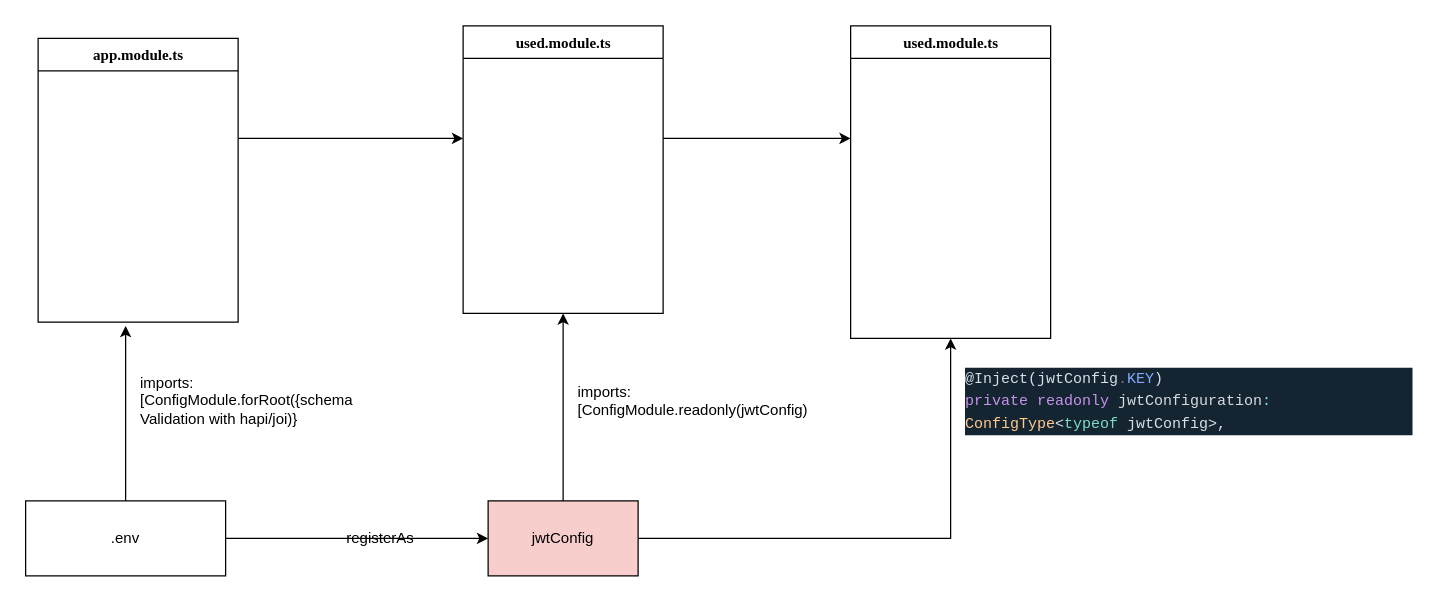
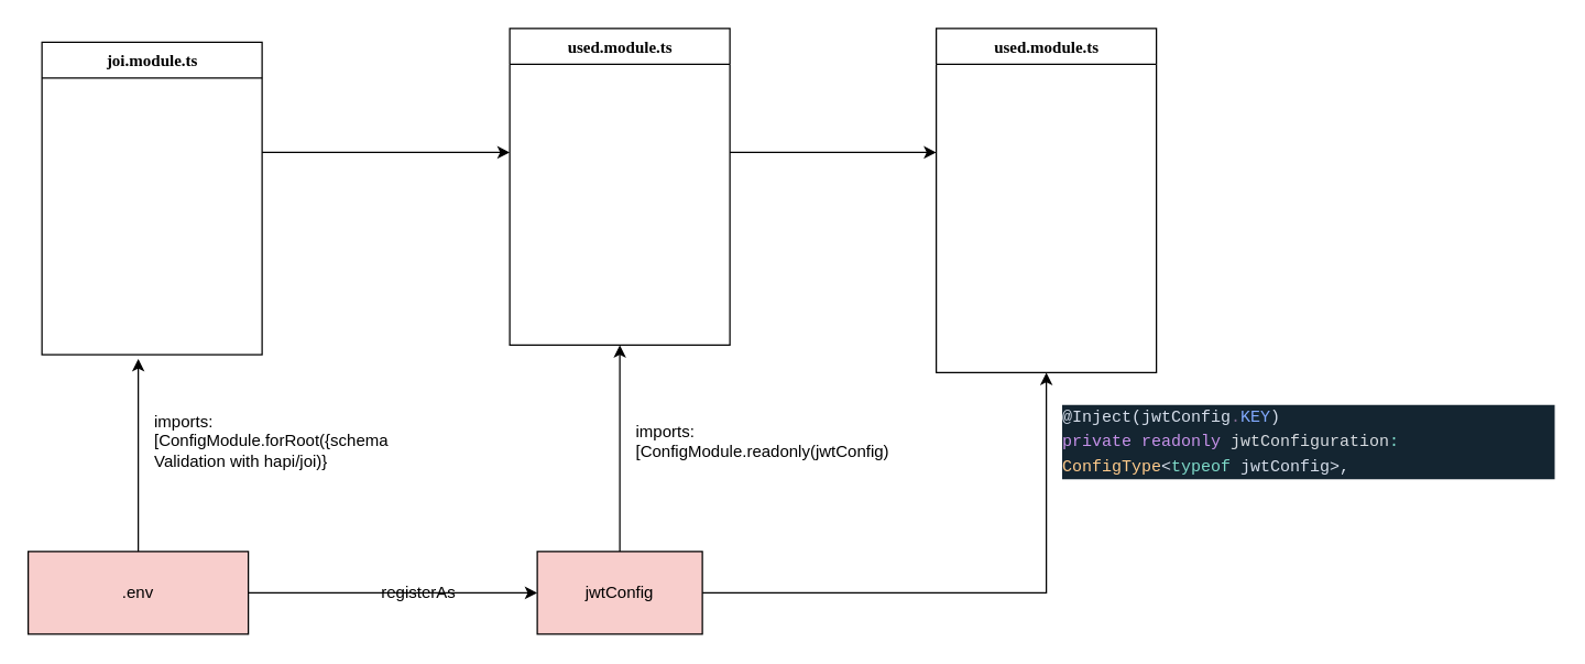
  <mxCell id="0" />
  <mxCell id="1" parent="0" />
- <mxCell id="2" value="app.module.ts" style="swimlane;html=1;fontStyle=1;align=center;verticalAlign=top;childLayout=stackLayout;horizontal=1;startSize=26;horizontalStack=0;resizeParent=1;resizeLast=0;collapsible=1;marginBottom=0;swimlaneFillColor=#ffffff;rounded=0;shadow=0;comic=0;labelBackgroundColor=none;strokeWidth=1;fillColor=none;fontFamily=Verdana;fontSize=12" vertex="1" parent="1"><mxGeometry x="30" y="30" width="160" height="227" as="geometry" /></mxCell>
+ <mxCell id="2" value="joi.module.ts" style="swimlane;html=1;fontStyle=1;align=center;verticalAlign=top;childLayout=stackLayout;horizontal=1;startSize=26;horizontalStack=0;resizeParent=1;resizeLast=0;collapsible=1;marginBottom=0;swimlaneFillColor=#ffffff;rounded=0;shadow=0;comic=0;labelBackgroundColor=none;strokeWidth=1;fillColor=none;fontFamily=Verdana;fontSize=12" vertex="1" parent="1"><mxGeometry x="30" y="30" width="160" height="227" as="geometry" /></mxCell>
  <mxCell id="3" value="used.module.ts" style="swimlane;html=1;fontStyle=1;align=center;verticalAlign=top;childLayout=stackLayout;horizontal=1;startSize=26;horizontalStack=0;resizeParent=1;resizeLast=0;collapsible=1;marginBottom=0;swimlaneFillColor=#ffffff;rounded=0;shadow=0;comic=0;labelBackgroundColor=none;strokeWidth=1;fillColor=none;fontFamily=Verdana;fontSize=12" vertex="1" parent="1"><mxGeometry x="370" y="20" width="160" height="230" as="geometry" /></mxCell>
  <mxCell id="4" value="used.module.ts" style="swimlane;html=1;fontStyle=1;align=center;verticalAlign=top;childLayout=stackLayout;horizontal=1;startSize=26;horizontalStack=0;resizeParent=1;resizeLast=0;collapsible=1;marginBottom=0;swimlaneFillColor=#ffffff;rounded=0;shadow=0;comic=0;labelBackgroundColor=none;strokeWidth=1;fillColor=none;fontFamily=Verdana;fontSize=12" vertex="1" parent="1"><mxGeometry x="680" y="20" width="160" height="250" as="geometry" /></mxCell>
  <mxCell id="5" value="" style="endArrow=classic;html=1;rounded=0;" edge="1" parent="1"><mxGeometry width="50" height="50" relative="1" as="geometry"><mxPoint x="190" y="110" as="sourcePoint" /><mxPoint x="370" y="110" as="targetPoint" /></mxGeometry></mxCell>
  <mxCell id="6" value="" style="endArrow=classic;html=1;rounded=0;exitX=1;exitY=0.5;exitDx=0;exitDy=0;" edge="1" parent="1"><mxGeometry width="50" height="50" relative="1" as="geometry"><mxPoint x="530" y="110" as="sourcePoint" /><mxPoint x="680" y="110" as="targetPoint" /></mxGeometry></mxCell>
- <mxCell id="7" value=".env" style="rounded=0;whiteSpace=wrap;html=1;" vertex="1" parent="1"><mxGeometry x="20" y="400" width="160" height="60" as="geometry" /></mxCell>
+ <mxCell id="7" value=".env" style="rounded=0;whiteSpace=wrap;html=1;fillColor=#f8cecc;" vertex="1" parent="1"><mxGeometry x="20" y="400" width="160" height="60" as="geometry" /></mxCell>
  <mxCell id="8" value="jwtConfig" style="rounded=0;whiteSpace=wrap;html=1;fillColor=#f8cecc;" vertex="1" parent="1"><mxGeometry x="390" y="400" width="120" height="60" as="geometry" /></mxCell>
  <mxCell id="9" value="" style="endArrow=classic;html=1;rounded=0;exitX=0.5;exitY=0;exitDx=0;exitDy=0;" edge="1" parent="1" source="7"><mxGeometry width="50" height="50" relative="1" as="geometry"><mxPoint x="60" y="330" as="sourcePoint" /><mxPoint x="100" y="260" as="targetPoint" /><Array as="points"><mxPoint x="100" y="300" /></Array></mxGeometry></mxCell>
  <mxCell id="10" value="" style="endArrow=classic;html=1;rounded=0;entryX=0;entryY=0.5;entryDx=0;entryDy=0;" edge="1" parent="1" target="8"><mxGeometry width="50" height="50" relative="1" as="geometry"><mxPoint x="180" y="430" as="sourcePoint" /><mxPoint x="230" y="380" as="targetPoint" /></mxGeometry></mxCell>
  <mxCell id="11" value="" style="endArrow=classic;html=1;rounded=0;exitX=0.5;exitY=0;exitDx=0;exitDy=0;" edge="1" parent="1" source="8"><mxGeometry width="50" height="50" relative="1" as="geometry"><mxPoint x="400" y="300" as="sourcePoint" /><mxPoint x="450" y="250" as="targetPoint" /></mxGeometry></mxCell>
  <mxCell id="12" value="" style="endArrow=classic;html=1;rounded=0;entryX=0.5;entryY=1;entryDx=0;entryDy=0;" edge="1" parent="1" target="4"><mxGeometry width="50" height="50" relative="1" as="geometry"><mxPoint x="510" y="430" as="sourcePoint" /><mxPoint x="560" y="380" as="targetPoint" /><Array as="points"><mxPoint x="760" y="430" /></Array></mxGeometry></mxCell>
  <mxCell id="13" value="imports: [ConfigModule.forRoot({schema Validation with hapi/joi)}" style="text;html=1;strokeColor=none;fillColor=none;align=left;verticalAlign=middle;whiteSpace=wrap;rounded=0;" vertex="1" parent="1"><mxGeometry x="110" y="305" width="160" height="30" as="geometry" /></mxCell>
  <mxCell id="14" value="registerAs" style="text;html=1;strokeColor=none;fillColor=none;align=left;verticalAlign=middle;whiteSpace=wrap;rounded=0;" vertex="1" parent="1"><mxGeometry x="275" y="415" width="50" height="30" as="geometry" /></mxCell>
  <mxCell id="15" value="imports: [ConfigModule.readonly(jwtConfig)" style="text;html=1;strokeColor=none;fillColor=none;align=left;verticalAlign=middle;whiteSpace=wrap;rounded=0;" vertex="1" parent="1"><mxGeometry x="460" y="305" width="160" height="30" as="geometry" /></mxCell>
  <mxCell id="16" value="&lt;div style=&quot;color: rgb(214, 222, 235); background-color: rgb(20, 37, 49); font-family: Menlo, Monaco, &amp;quot;Courier New&amp;quot;, monospace; line-height: 18px;&quot;&gt;&lt;div&gt;    @Inject(jwtConfig&lt;span style=&quot;color: #7f678f;&quot;&gt;.&lt;/span&gt;&lt;span style=&quot;color: #82aaff;&quot;&gt;KEY&lt;/span&gt;)&lt;/div&gt;&lt;div style=&quot;&quot;&gt;    &lt;span style=&quot;color: #c792ea;&quot;&gt;private&lt;/span&gt; &lt;span style=&quot;color: #c792ea;&quot;&gt;readonly&lt;/span&gt; &lt;span style=&quot;color: #d7dbe0;&quot;&gt;jwtConfiguration&lt;/span&gt;&lt;span style=&quot;color: #7fdbca;&quot;&gt;:&lt;/span&gt; &lt;span style=&quot;color: #ffcb8b;&quot;&gt;ConfigType&lt;/span&gt;&amp;lt;&lt;span style=&quot;color: #7fdbca;&quot;&gt;typeof&lt;/span&gt; jwtConfig&amp;gt;,&lt;/div&gt;&lt;/div&gt;" style="text;html=1;strokeColor=none;fillColor=none;align=left;verticalAlign=middle;whiteSpace=wrap;rounded=0;" vertex="1" parent="1"><mxGeometry x="770" y="305" width="360" height="30" as="geometry" /></mxCell>
